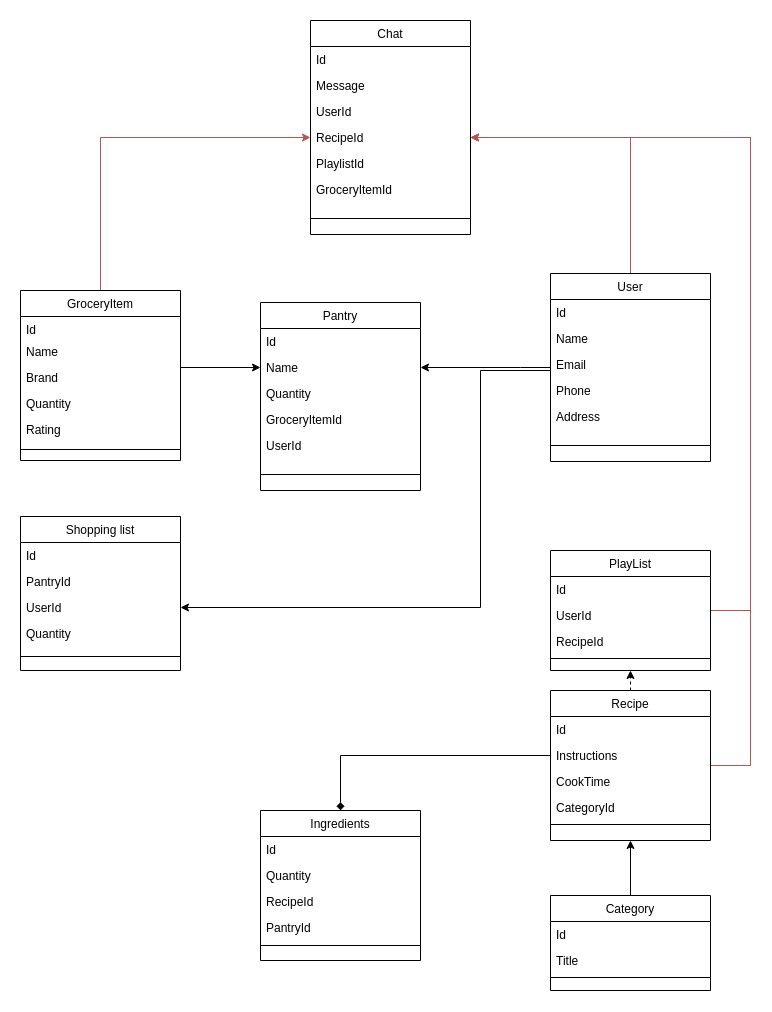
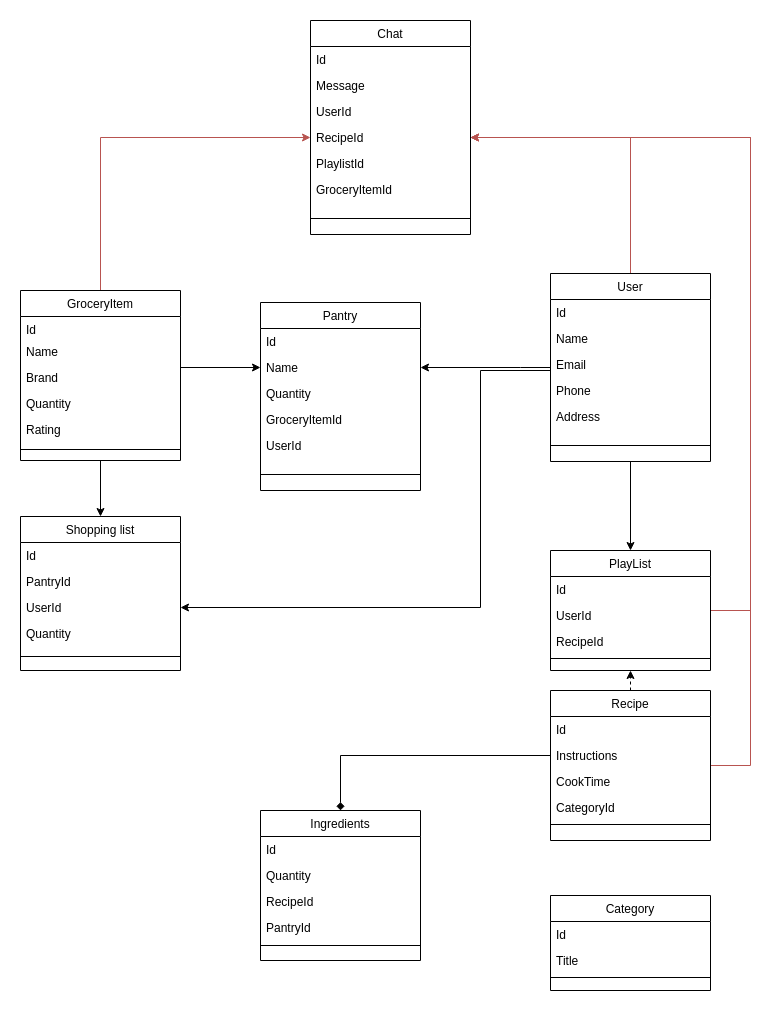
  <mxCell id="0" />
  <mxCell id="1" parent="0" />
  <mxCell id="2" style="edgeStyle=orthogonalEdgeStyle;rounded=0;orthogonalLoop=1;jettySize=auto;html=1;exitX=0;exitY=0.5;exitDx=0;exitDy=0;entryX=0.5;entryY=0;entryDx=0;entryDy=0;endArrow=diamond;" parent="1" source="20" target="43" edge="1"><mxGeometry relative="1" as="geometry"><Array as="points"><mxPoint x="340" y="755" /></Array></mxGeometry></mxCell>
  <mxCell id="3" style="edgeStyle=orthogonalEdgeStyle;rounded=0;orthogonalLoop=1;jettySize=auto;html=1;exitX=1;exitY=0.5;exitDx=0;exitDy=0;entryX=0;entryY=0.5;entryDx=0;entryDy=0;" parent="1" source="39" target="6" edge="1"><mxGeometry relative="1" as="geometry"><Array as="points"><mxPoint x="180" y="367" /></Array></mxGeometry></mxCell>
  <mxCell id="4" value="Pantry" style="swimlane;fontStyle=0;align=center;verticalAlign=top;childLayout=stackLayout;horizontal=1;startSize=26;horizontalStack=0;resizeParent=1;resizeLast=0;collapsible=1;marginBottom=0;rounded=0;shadow=0;strokeWidth=1;" parent="1" vertex="1"><mxGeometry x="260" y="302" width="160" height="188" as="geometry"><mxRectangle x="130" y="380" width="160" height="26" as="alternateBounds" /></mxGeometry></mxCell>
  <mxCell id="5" value="Id" style="text;align=left;verticalAlign=top;spacingLeft=4;spacingRight=4;overflow=hidden;rotatable=0;points=[[0,0.5],[1,0.5]];portConstraint=eastwest;rounded=0;shadow=0;html=0;" parent="4" vertex="1"><mxGeometry y="26" width="160" height="26" as="geometry" /></mxCell>
  <mxCell id="6" value="Name" style="text;align=left;verticalAlign=top;spacingLeft=4;spacingRight=4;overflow=hidden;rotatable=0;points=[[0,0.5],[1,0.5]];portConstraint=eastwest;rounded=0;shadow=0;html=0;" parent="4" vertex="1"><mxGeometry y="52" width="160" height="26" as="geometry" /></mxCell>
  <mxCell id="7" value="Quantity" style="text;align=left;verticalAlign=top;spacingLeft=4;spacingRight=4;overflow=hidden;rotatable=0;points=[[0,0.5],[1,0.5]];portConstraint=eastwest;rounded=0;shadow=0;html=0;" parent="4" vertex="1"><mxGeometry y="78" width="160" height="26" as="geometry" /></mxCell>
  <mxCell id="8" value="GroceryItemId" style="text;align=left;verticalAlign=top;spacingLeft=4;spacingRight=4;overflow=hidden;rotatable=0;points=[[0,0.5],[1,0.5]];portConstraint=eastwest;rounded=0;shadow=0;html=0;" parent="4" vertex="1"><mxGeometry y="104" width="160" height="26" as="geometry" /></mxCell>
  <mxCell id="9" value="UserId" style="text;align=left;verticalAlign=top;spacingLeft=4;spacingRight=4;overflow=hidden;rotatable=0;points=[[0,0.5],[1,0.5]];portConstraint=eastwest;rounded=0;shadow=0;html=0;" parent="4" vertex="1"><mxGeometry y="130" width="160" height="26" as="geometry" /></mxCell>
  <mxCell id="10" value="" style="line;html=1;strokeWidth=1;align=left;verticalAlign=middle;spacingTop=-1;spacingLeft=3;spacingRight=3;rotatable=0;labelPosition=right;points=[];portConstraint=eastwest;" parent="4" vertex="1"><mxGeometry y="156" width="160" height="32" as="geometry" /></mxCell>
+ <mxCell id="11" style="edgeStyle=orthogonalEdgeStyle;rounded=0;orthogonalLoop=1;jettySize=auto;html=1;exitX=0.5;exitY=1;exitDx=0;exitDy=0;entryX=0.5;entryY=0;entryDx=0;entryDy=0;" parent="1" source="55" target="29" edge="1"><mxGeometry relative="1" as="geometry" /></mxCell>
  <mxCell id="12" style="edgeStyle=orthogonalEdgeStyle;rounded=0;orthogonalLoop=1;jettySize=auto;html=1;entryX=1;entryY=0.5;entryDx=0;entryDy=0;fillColor=#f8cecc;strokeColor=#b85450;" parent="1" source="55" target="66" edge="1"><mxGeometry relative="1" as="geometry" /></mxCell>
  <mxCell id="13" style="edgeStyle=orthogonalEdgeStyle;rounded=0;orthogonalLoop=1;jettySize=auto;html=1;entryX=1;entryY=0.5;entryDx=0;entryDy=0;" parent="1" source="55" target="52" edge="1"><mxGeometry relative="1" as="geometry"><Array as="points"><mxPoint x="480" y="370" /><mxPoint x="480" y="607" /></Array></mxGeometry></mxCell>
  <mxCell id="14" style="edgeStyle=orthogonalEdgeStyle;rounded=0;orthogonalLoop=1;jettySize=auto;html=1;entryX=1;entryY=0.5;entryDx=0;entryDy=0;" parent="1" source="55" target="6" edge="1"><mxGeometry relative="1" as="geometry"><Array as="points"><mxPoint x="520" y="367" /><mxPoint x="520" y="367" /></Array></mxGeometry></mxCell>
  <mxCell id="15" style="edgeStyle=orthogonalEdgeStyle;rounded=0;orthogonalLoop=1;jettySize=auto;html=1;exitX=0.5;exitY=0;exitDx=0;exitDy=0;entryX=0.5;entryY=1;entryDx=0;entryDy=0;dashed=1;" parent="1" source="18" target="29" edge="1"><mxGeometry relative="1" as="geometry" /></mxCell>
- <mxCell id="16" style="edgeStyle=orthogonalEdgeStyle;rounded=0;orthogonalLoop=1;jettySize=auto;html=1;exitX=0.5;exitY=0;exitDx=0;exitDy=0;entryX=0.5;entryY=1;entryDx=0;entryDy=0;" parent="1" source="24" target="18" edge="1"><mxGeometry relative="1" as="geometry" /></mxCell>
  <mxCell id="17" style="edgeStyle=orthogonalEdgeStyle;rounded=0;orthogonalLoop=1;jettySize=auto;html=1;entryX=1;entryY=0.5;entryDx=0;entryDy=0;fillColor=#f8cecc;strokeColor=#b85450;" parent="1" source="18" target="66" edge="1"><mxGeometry relative="1" as="geometry"><Array as="points"><mxPoint x="750" y="765" /><mxPoint x="750" y="137" /></Array></mxGeometry></mxCell>
  <mxCell id="18" value="Recipe" style="swimlane;fontStyle=0;align=center;verticalAlign=top;childLayout=stackLayout;horizontal=1;startSize=26;horizontalStack=0;resizeParent=1;resizeLast=0;collapsible=1;marginBottom=0;rounded=0;shadow=0;strokeWidth=1;" parent="1" vertex="1"><mxGeometry x="550" y="690" width="160" height="150" as="geometry"><mxRectangle x="550" y="140" width="160" height="26" as="alternateBounds" /></mxGeometry></mxCell>
  <mxCell id="19" value="Id" style="text;align=left;verticalAlign=top;spacingLeft=4;spacingRight=4;overflow=hidden;rotatable=0;points=[[0,0.5],[1,0.5]];portConstraint=eastwest;" parent="18" vertex="1"><mxGeometry y="26" width="160" height="26" as="geometry" /></mxCell>
  <mxCell id="20" value="Instructions" style="text;align=left;verticalAlign=top;spacingLeft=4;spacingRight=4;overflow=hidden;rotatable=0;points=[[0,0.5],[1,0.5]];portConstraint=eastwest;rounded=0;shadow=0;html=0;" parent="18" vertex="1"><mxGeometry y="52" width="160" height="26" as="geometry" /></mxCell>
  <mxCell id="21" value="CookTime" style="text;align=left;verticalAlign=top;spacingLeft=4;spacingRight=4;overflow=hidden;rotatable=0;points=[[0,0.5],[1,0.5]];portConstraint=eastwest;rounded=0;shadow=0;html=0;" parent="18" vertex="1"><mxGeometry y="78" width="160" height="26" as="geometry" /></mxCell>
  <mxCell id="22" value="CategoryId" style="text;align=left;verticalAlign=top;spacingLeft=4;spacingRight=4;overflow=hidden;rotatable=0;points=[[0,0.5],[1,0.5]];portConstraint=eastwest;rounded=0;shadow=0;html=0;" parent="18" vertex="1"><mxGeometry y="104" width="160" height="26" as="geometry" /></mxCell>
  <mxCell id="23" value="" style="line;html=1;strokeWidth=1;align=left;verticalAlign=middle;spacingTop=-1;spacingLeft=3;spacingRight=3;rotatable=0;labelPosition=right;points=[];portConstraint=eastwest;" parent="18" vertex="1"><mxGeometry y="130" width="160" height="8" as="geometry" /></mxCell>
  <mxCell id="24" value="Category" style="swimlane;fontStyle=0;align=center;verticalAlign=top;childLayout=stackLayout;horizontal=1;startSize=26;horizontalStack=0;resizeParent=1;resizeLast=0;collapsible=1;marginBottom=0;rounded=0;shadow=0;strokeWidth=1;" parent="1" vertex="1"><mxGeometry x="550" y="895" width="160" height="95" as="geometry"><mxRectangle x="550" y="140" width="160" height="26" as="alternateBounds" /></mxGeometry></mxCell>
  <mxCell id="25" value="Id" style="text;align=left;verticalAlign=top;spacingLeft=4;spacingRight=4;overflow=hidden;rotatable=0;points=[[0,0.5],[1,0.5]];portConstraint=eastwest;" parent="24" vertex="1"><mxGeometry y="26" width="160" height="26" as="geometry" /></mxCell>
  <mxCell id="26" value="Title" style="text;align=left;verticalAlign=top;spacingLeft=4;spacingRight=4;overflow=hidden;rotatable=0;points=[[0,0.5],[1,0.5]];portConstraint=eastwest;rounded=0;shadow=0;html=0;" parent="24" vertex="1"><mxGeometry y="52" width="160" height="26" as="geometry" /></mxCell>
  <mxCell id="27" value="" style="line;html=1;strokeWidth=1;align=left;verticalAlign=middle;spacingTop=-1;spacingLeft=3;spacingRight=3;rotatable=0;labelPosition=right;points=[];portConstraint=eastwest;" parent="24" vertex="1"><mxGeometry y="78" width="160" height="8" as="geometry" /></mxCell>
  <mxCell id="28" style="edgeStyle=orthogonalEdgeStyle;rounded=0;orthogonalLoop=1;jettySize=auto;html=1;entryX=1;entryY=0.5;entryDx=0;entryDy=0;fillColor=#f8cecc;strokeColor=#b85450;" parent="1" source="29" target="66" edge="1"><mxGeometry relative="1" as="geometry"><Array as="points"><mxPoint x="750" y="610" /><mxPoint x="750" y="137" /></Array></mxGeometry></mxCell>
  <mxCell id="29" value="PlayList" style="swimlane;fontStyle=0;align=center;verticalAlign=top;childLayout=stackLayout;horizontal=1;startSize=26;horizontalStack=0;resizeParent=1;resizeLast=0;collapsible=1;marginBottom=0;rounded=0;shadow=0;strokeWidth=1;" parent="1" vertex="1"><mxGeometry x="550" y="550" width="160" height="120" as="geometry"><mxRectangle x="550" y="140" width="160" height="26" as="alternateBounds" /></mxGeometry></mxCell>
  <mxCell id="30" value="Id" style="text;align=left;verticalAlign=top;spacingLeft=4;spacingRight=4;overflow=hidden;rotatable=0;points=[[0,0.5],[1,0.5]];portConstraint=eastwest;" parent="29" vertex="1"><mxGeometry y="26" width="160" height="26" as="geometry" /></mxCell>
  <mxCell id="31" value="UserId" style="text;align=left;verticalAlign=top;spacingLeft=4;spacingRight=4;overflow=hidden;rotatable=0;points=[[0,0.5],[1,0.5]];portConstraint=eastwest;rounded=0;shadow=0;html=0;" parent="29" vertex="1"><mxGeometry y="52" width="160" height="26" as="geometry" /></mxCell>
  <mxCell id="32" value="RecipeId" style="text;align=left;verticalAlign=top;spacingLeft=4;spacingRight=4;overflow=hidden;rotatable=0;points=[[0,0.5],[1,0.5]];portConstraint=eastwest;rounded=0;shadow=0;html=0;" parent="29" vertex="1"><mxGeometry y="78" width="160" height="26" as="geometry" /></mxCell>
  <mxCell id="33" value="" style="line;html=1;strokeWidth=1;align=left;verticalAlign=middle;spacingTop=-1;spacingLeft=3;spacingRight=3;rotatable=0;labelPosition=right;points=[];portConstraint=eastwest;" parent="29" vertex="1"><mxGeometry y="104" width="160" height="8" as="geometry" /></mxCell>
+ <mxCell id="34" style="edgeStyle=orthogonalEdgeStyle;rounded=0;orthogonalLoop=1;jettySize=auto;html=1;exitX=0.5;exitY=1;exitDx=0;exitDy=0;" parent="1" source="36" target="49" edge="1"><mxGeometry relative="1" as="geometry" /></mxCell>
  <mxCell id="35" style="edgeStyle=orthogonalEdgeStyle;rounded=0;orthogonalLoop=1;jettySize=auto;html=1;entryX=0;entryY=0.5;entryDx=0;entryDy=0;fillColor=#f8cecc;strokeColor=#b85450;" parent="1" source="36" target="66" edge="1"><mxGeometry relative="1" as="geometry" /></mxCell>
  <mxCell id="36" value="GroceryItem" style="swimlane;fontStyle=0;align=center;verticalAlign=top;childLayout=stackLayout;horizontal=1;startSize=26;horizontalStack=0;resizeParent=1;resizeLast=0;collapsible=1;marginBottom=0;rounded=0;shadow=0;strokeWidth=1;" parent="1" vertex="1"><mxGeometry x="20" y="290" width="160" height="170" as="geometry"><mxRectangle x="130" y="380" width="160" height="26" as="alternateBounds" /></mxGeometry></mxCell>
  <mxCell id="37" value="Id" style="text;align=left;verticalAlign=top;spacingLeft=4;spacingRight=4;overflow=hidden;rotatable=0;points=[[0,0.5],[1,0.5]];portConstraint=eastwest;rounded=0;shadow=0;html=0;" parent="36" vertex="1"><mxGeometry y="26" width="160" height="22" as="geometry" /></mxCell>
  <mxCell id="38" value="Name" style="text;align=left;verticalAlign=top;spacingLeft=4;spacingRight=4;overflow=hidden;rotatable=0;points=[[0,0.5],[1,0.5]];portConstraint=eastwest;rounded=0;shadow=0;html=0;" parent="36" vertex="1"><mxGeometry y="48" width="160" height="26" as="geometry" /></mxCell>
  <mxCell id="39" value="Brand" style="text;align=left;verticalAlign=top;spacingLeft=4;spacingRight=4;overflow=hidden;rotatable=0;points=[[0,0.5],[1,0.5]];portConstraint=eastwest;rounded=0;shadow=0;html=0;" parent="36" vertex="1"><mxGeometry y="74" width="160" height="26" as="geometry" /></mxCell>
  <mxCell id="40" value="Quantity" style="text;align=left;verticalAlign=top;spacingLeft=4;spacingRight=4;overflow=hidden;rotatable=0;points=[[0,0.5],[1,0.5]];portConstraint=eastwest;rounded=0;shadow=0;html=0;" parent="36" vertex="1"><mxGeometry y="100" width="160" height="26" as="geometry" /></mxCell>
  <mxCell id="41" value="Rating" style="text;align=left;verticalAlign=top;spacingLeft=4;spacingRight=4;overflow=hidden;rotatable=0;points=[[0,0.5],[1,0.5]];portConstraint=eastwest;rounded=0;shadow=0;html=0;" parent="36" vertex="1"><mxGeometry y="126" width="160" height="26" as="geometry" /></mxCell>
  <mxCell id="42" value="" style="line;html=1;strokeWidth=1;align=left;verticalAlign=middle;spacingTop=-1;spacingLeft=3;spacingRight=3;rotatable=0;labelPosition=right;points=[];portConstraint=eastwest;" parent="36" vertex="1"><mxGeometry y="152" width="160" height="14" as="geometry" /></mxCell>
  <mxCell id="43" value="Ingredients" style="swimlane;fontStyle=0;align=center;verticalAlign=top;childLayout=stackLayout;horizontal=1;startSize=26;horizontalStack=0;resizeParent=1;resizeLast=0;collapsible=1;marginBottom=0;rounded=0;shadow=0;strokeWidth=1;" parent="1" vertex="1"><mxGeometry x="260" y="810" width="160" height="150" as="geometry"><mxRectangle x="230" y="140" width="160" height="26" as="alternateBounds" /></mxGeometry></mxCell>
  <mxCell id="44" value="Id" style="text;align=left;verticalAlign=top;spacingLeft=4;spacingRight=4;overflow=hidden;rotatable=0;points=[[0,0.5],[1,0.5]];portConstraint=eastwest;" parent="43" vertex="1"><mxGeometry y="26" width="160" height="26" as="geometry" /></mxCell>
  <mxCell id="45" value="Quantity" style="text;align=left;verticalAlign=top;spacingLeft=4;spacingRight=4;overflow=hidden;rotatable=0;points=[[0,0.5],[1,0.5]];portConstraint=eastwest;rounded=0;shadow=0;html=0;" parent="43" vertex="1"><mxGeometry y="52" width="160" height="26" as="geometry" /></mxCell>
  <mxCell id="46" value="RecipeId" style="text;align=left;verticalAlign=top;spacingLeft=4;spacingRight=4;overflow=hidden;rotatable=0;points=[[0,0.5],[1,0.5]];portConstraint=eastwest;rounded=0;shadow=0;html=0;" parent="43" vertex="1"><mxGeometry y="78" width="160" height="26" as="geometry" /></mxCell>
  <mxCell id="47" value="PantryId" style="text;align=left;verticalAlign=top;spacingLeft=4;spacingRight=4;overflow=hidden;rotatable=0;points=[[0,0.5],[1,0.5]];portConstraint=eastwest;rounded=0;shadow=0;html=0;" parent="43" vertex="1"><mxGeometry y="104" width="160" height="26" as="geometry" /></mxCell>
  <mxCell id="48" value="" style="line;html=1;strokeWidth=1;align=left;verticalAlign=middle;spacingTop=-1;spacingLeft=3;spacingRight=3;rotatable=0;labelPosition=right;points=[];portConstraint=eastwest;" parent="43" vertex="1"><mxGeometry y="130" width="160" height="10" as="geometry" /></mxCell>
  <mxCell id="49" value="Shopping list" style="swimlane;fontStyle=0;align=center;verticalAlign=top;childLayout=stackLayout;horizontal=1;startSize=26;horizontalStack=0;resizeParent=1;resizeLast=0;collapsible=1;marginBottom=0;rounded=0;shadow=0;strokeWidth=1;" parent="1" vertex="1"><mxGeometry x="20" y="516" width="160" height="154" as="geometry"><mxRectangle x="130" y="380" width="160" height="26" as="alternateBounds" /></mxGeometry></mxCell>
  <mxCell id="50" value="Id" style="text;align=left;verticalAlign=top;spacingLeft=4;spacingRight=4;overflow=hidden;rotatable=0;points=[[0,0.5],[1,0.5]];portConstraint=eastwest;rounded=0;shadow=0;html=0;" parent="49" vertex="1"><mxGeometry y="26" width="160" height="26" as="geometry" /></mxCell>
  <mxCell id="51" value="PantryId" style="text;align=left;verticalAlign=top;spacingLeft=4;spacingRight=4;overflow=hidden;rotatable=0;points=[[0,0.5],[1,0.5]];portConstraint=eastwest;rounded=0;shadow=0;html=0;" parent="49" vertex="1"><mxGeometry y="52" width="160" height="26" as="geometry" /></mxCell>
  <mxCell id="52" value="UserId" style="text;align=left;verticalAlign=top;spacingLeft=4;spacingRight=4;overflow=hidden;rotatable=0;points=[[0,0.5],[1,0.5]];portConstraint=eastwest;rounded=0;shadow=0;html=0;" parent="49" vertex="1"><mxGeometry y="78" width="160" height="26" as="geometry" /></mxCell>
  <mxCell id="53" value="Quantity" style="text;align=left;verticalAlign=top;spacingLeft=4;spacingRight=4;overflow=hidden;rotatable=0;points=[[0,0.5],[1,0.5]];portConstraint=eastwest;rounded=0;shadow=0;html=0;" parent="49" vertex="1"><mxGeometry y="104" width="160" height="26" as="geometry" /></mxCell>
  <mxCell id="54" value="" style="line;html=1;strokeWidth=1;align=left;verticalAlign=middle;spacingTop=-1;spacingLeft=3;spacingRight=3;rotatable=0;labelPosition=right;points=[];portConstraint=eastwest;" parent="49" vertex="1"><mxGeometry y="130" width="160" height="20" as="geometry" /></mxCell>
  <mxCell id="55" value="User" style="swimlane;fontStyle=0;align=center;verticalAlign=top;childLayout=stackLayout;horizontal=1;startSize=26;horizontalStack=0;resizeParent=1;resizeLast=0;collapsible=1;marginBottom=0;rounded=0;shadow=0;strokeWidth=1;" parent="1" vertex="1"><mxGeometry x="550" y="273" width="160" height="188" as="geometry"><mxRectangle x="130" y="380" width="160" height="26" as="alternateBounds" /></mxGeometry></mxCell>
  <mxCell id="56" value="Id" style="text;align=left;verticalAlign=top;spacingLeft=4;spacingRight=4;overflow=hidden;rotatable=0;points=[[0,0.5],[1,0.5]];portConstraint=eastwest;rounded=0;shadow=0;html=0;" parent="55" vertex="1"><mxGeometry y="26" width="160" height="26" as="geometry" /></mxCell>
  <mxCell id="57" value="Name" style="text;align=left;verticalAlign=top;spacingLeft=4;spacingRight=4;overflow=hidden;rotatable=0;points=[[0,0.5],[1,0.5]];portConstraint=eastwest;rounded=0;shadow=0;html=0;" parent="55" vertex="1"><mxGeometry y="52" width="160" height="26" as="geometry" /></mxCell>
  <mxCell id="58" value="Email" style="text;align=left;verticalAlign=top;spacingLeft=4;spacingRight=4;overflow=hidden;rotatable=0;points=[[0,0.5],[1,0.5]];portConstraint=eastwest;rounded=0;shadow=0;html=0;" parent="55" vertex="1"><mxGeometry y="78" width="160" height="26" as="geometry" /></mxCell>
  <mxCell id="59" value="Phone" style="text;align=left;verticalAlign=top;spacingLeft=4;spacingRight=4;overflow=hidden;rotatable=0;points=[[0,0.5],[1,0.5]];portConstraint=eastwest;rounded=0;shadow=0;html=0;" parent="55" vertex="1"><mxGeometry y="104" width="160" height="26" as="geometry" /></mxCell>
  <mxCell id="60" value="Address" style="text;align=left;verticalAlign=top;spacingLeft=4;spacingRight=4;overflow=hidden;rotatable=0;points=[[0,0.5],[1,0.5]];portConstraint=eastwest;rounded=0;shadow=0;html=0;" parent="55" vertex="1"><mxGeometry y="130" width="160" height="26" as="geometry" /></mxCell>
  <mxCell id="61" value="" style="line;html=1;strokeWidth=1;align=left;verticalAlign=middle;spacingTop=-1;spacingLeft=3;spacingRight=3;rotatable=0;labelPosition=right;points=[];portConstraint=eastwest;" parent="55" vertex="1"><mxGeometry y="156" width="160" height="32" as="geometry" /></mxCell>
  <mxCell id="62" value="Chat" style="swimlane;fontStyle=0;align=center;verticalAlign=top;childLayout=stackLayout;horizontal=1;startSize=26;horizontalStack=0;resizeParent=1;resizeLast=0;collapsible=1;marginBottom=0;rounded=0;shadow=0;strokeWidth=1;" parent="1" vertex="1"><mxGeometry x="310" y="20" width="160" height="214" as="geometry"><mxRectangle x="130" y="380" width="160" height="26" as="alternateBounds" /></mxGeometry></mxCell>
  <mxCell id="63" value="Id" style="text;align=left;verticalAlign=top;spacingLeft=4;spacingRight=4;overflow=hidden;rotatable=0;points=[[0,0.5],[1,0.5]];portConstraint=eastwest;rounded=0;shadow=0;html=0;" parent="62" vertex="1"><mxGeometry y="26" width="160" height="26" as="geometry" /></mxCell>
  <mxCell id="64" value="Message" style="text;align=left;verticalAlign=top;spacingLeft=4;spacingRight=4;overflow=hidden;rotatable=0;points=[[0,0.5],[1,0.5]];portConstraint=eastwest;rounded=0;shadow=0;html=0;" parent="62" vertex="1"><mxGeometry y="52" width="160" height="26" as="geometry" /></mxCell>
  <mxCell id="65" value="UserId" style="text;align=left;verticalAlign=top;spacingLeft=4;spacingRight=4;overflow=hidden;rotatable=0;points=[[0,0.5],[1,0.5]];portConstraint=eastwest;rounded=0;shadow=0;html=0;" parent="62" vertex="1"><mxGeometry y="78" width="160" height="26" as="geometry" /></mxCell>
  <mxCell id="66" value="RecipeId" style="text;align=left;verticalAlign=top;spacingLeft=4;spacingRight=4;overflow=hidden;rotatable=0;points=[[0,0.5],[1,0.5]];portConstraint=eastwest;rounded=0;shadow=0;html=0;" parent="62" vertex="1"><mxGeometry y="104" width="160" height="26" as="geometry" /></mxCell>
  <mxCell id="67" value="PlaylistId" style="text;align=left;verticalAlign=top;spacingLeft=4;spacingRight=4;overflow=hidden;rotatable=0;points=[[0,0.5],[1,0.5]];portConstraint=eastwest;rounded=0;shadow=0;html=0;" parent="62" vertex="1"><mxGeometry y="130" width="160" height="26" as="geometry" /></mxCell>
  <mxCell id="68" value="GroceryItemId" style="text;align=left;verticalAlign=top;spacingLeft=4;spacingRight=4;overflow=hidden;rotatable=0;points=[[0,0.5],[1,0.5]];portConstraint=eastwest;rounded=0;shadow=0;html=0;" parent="62" vertex="1"><mxGeometry y="156" width="160" height="26" as="geometry" /></mxCell>
  <mxCell id="69" value="" style="line;html=1;strokeWidth=1;align=left;verticalAlign=middle;spacingTop=-1;spacingLeft=3;spacingRight=3;rotatable=0;labelPosition=right;points=[];portConstraint=eastwest;" parent="62" vertex="1"><mxGeometry y="182" width="160" height="32" as="geometry" /></mxCell>
